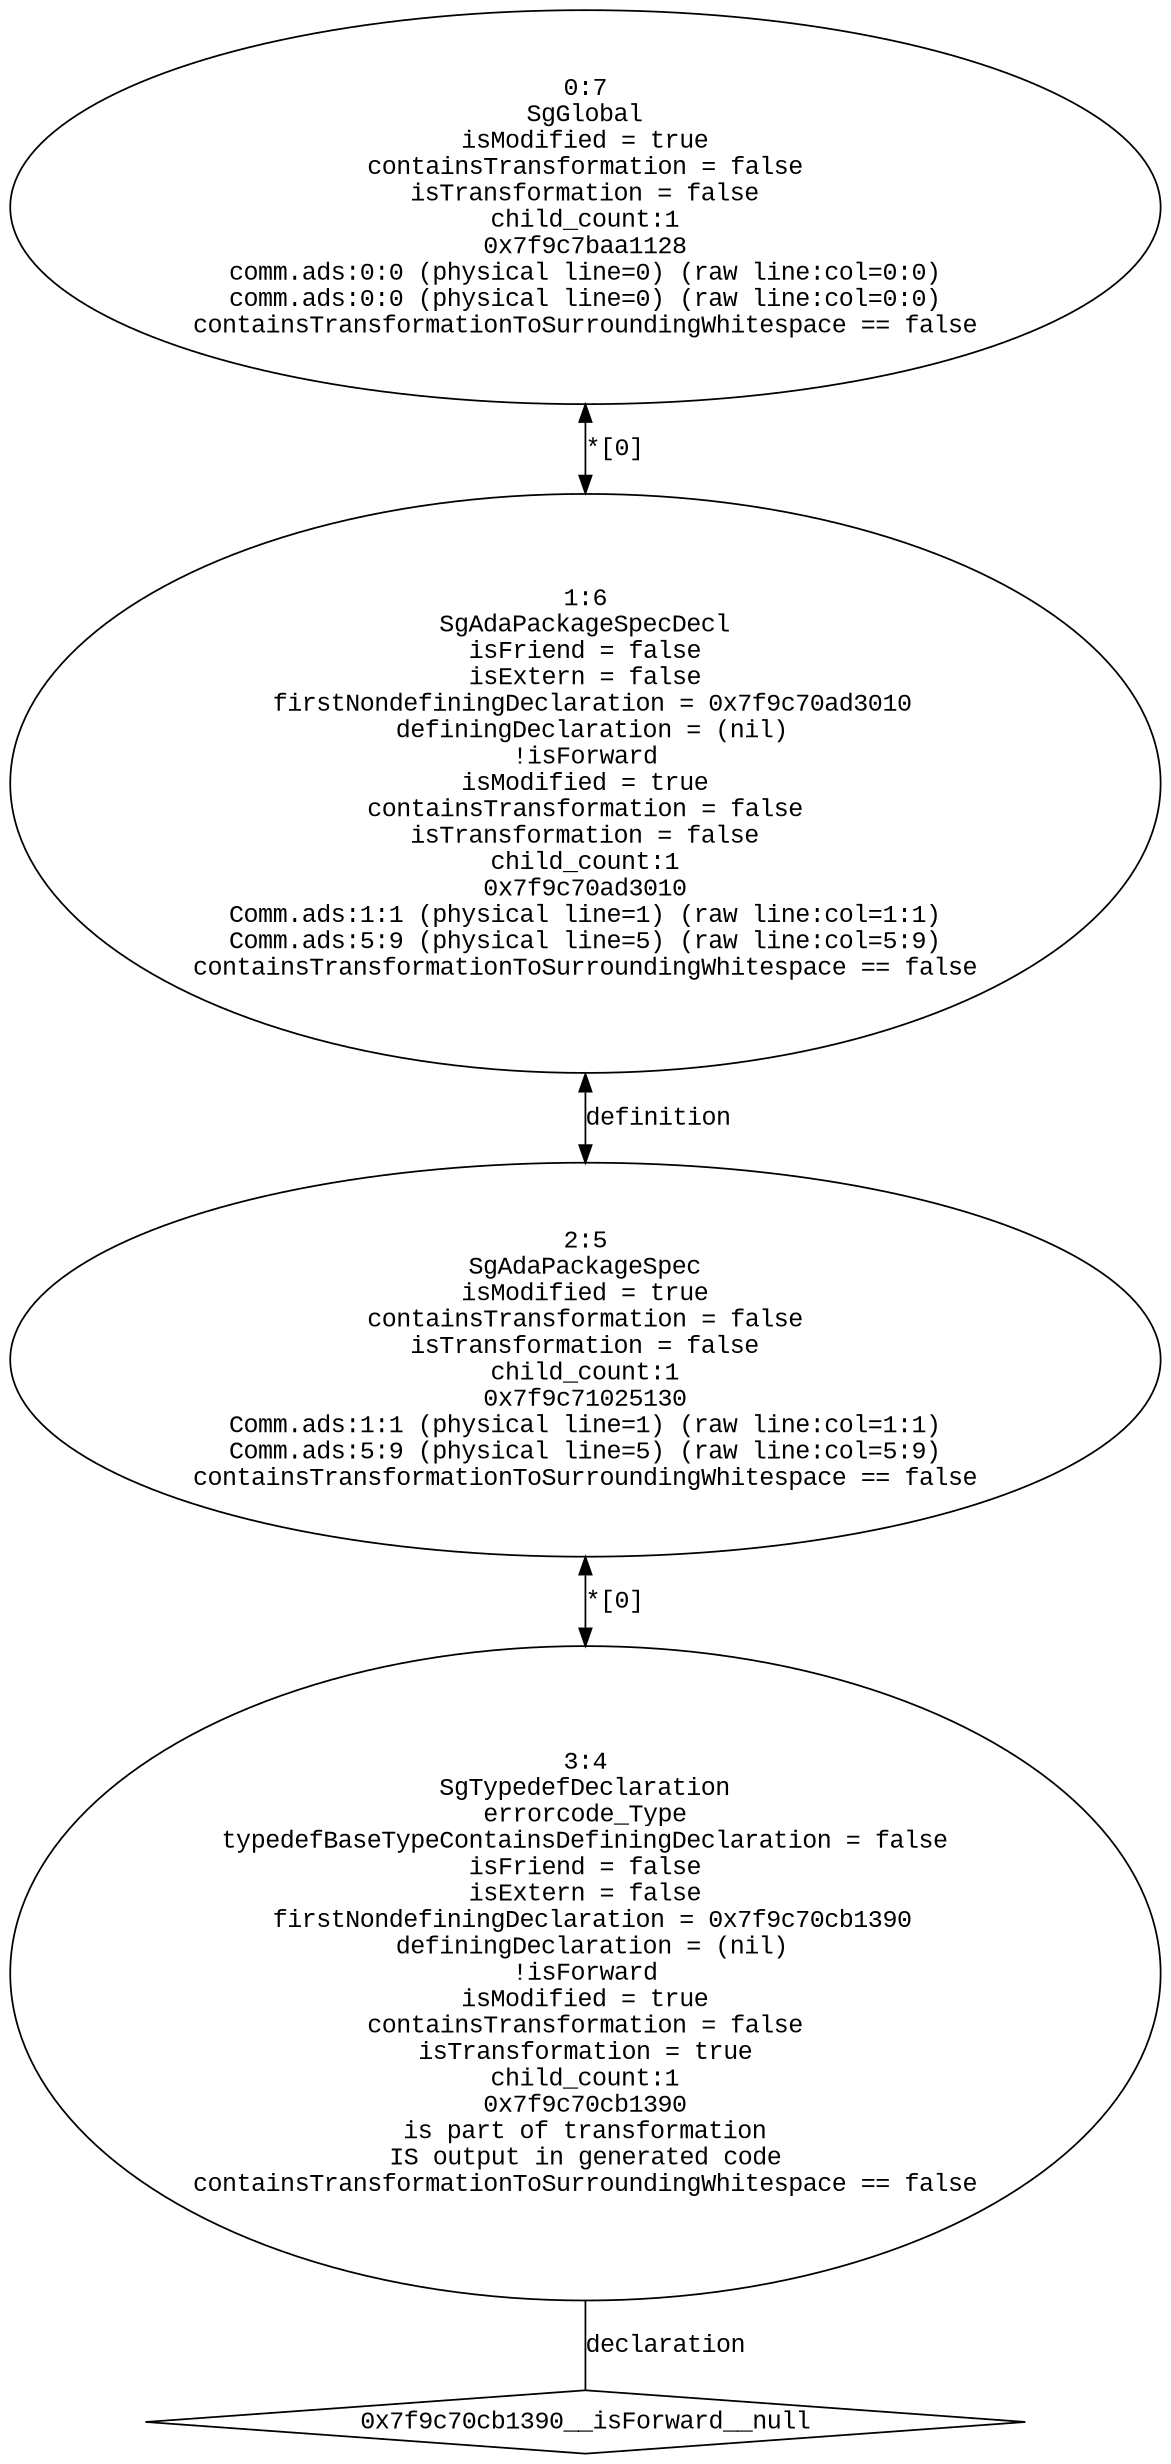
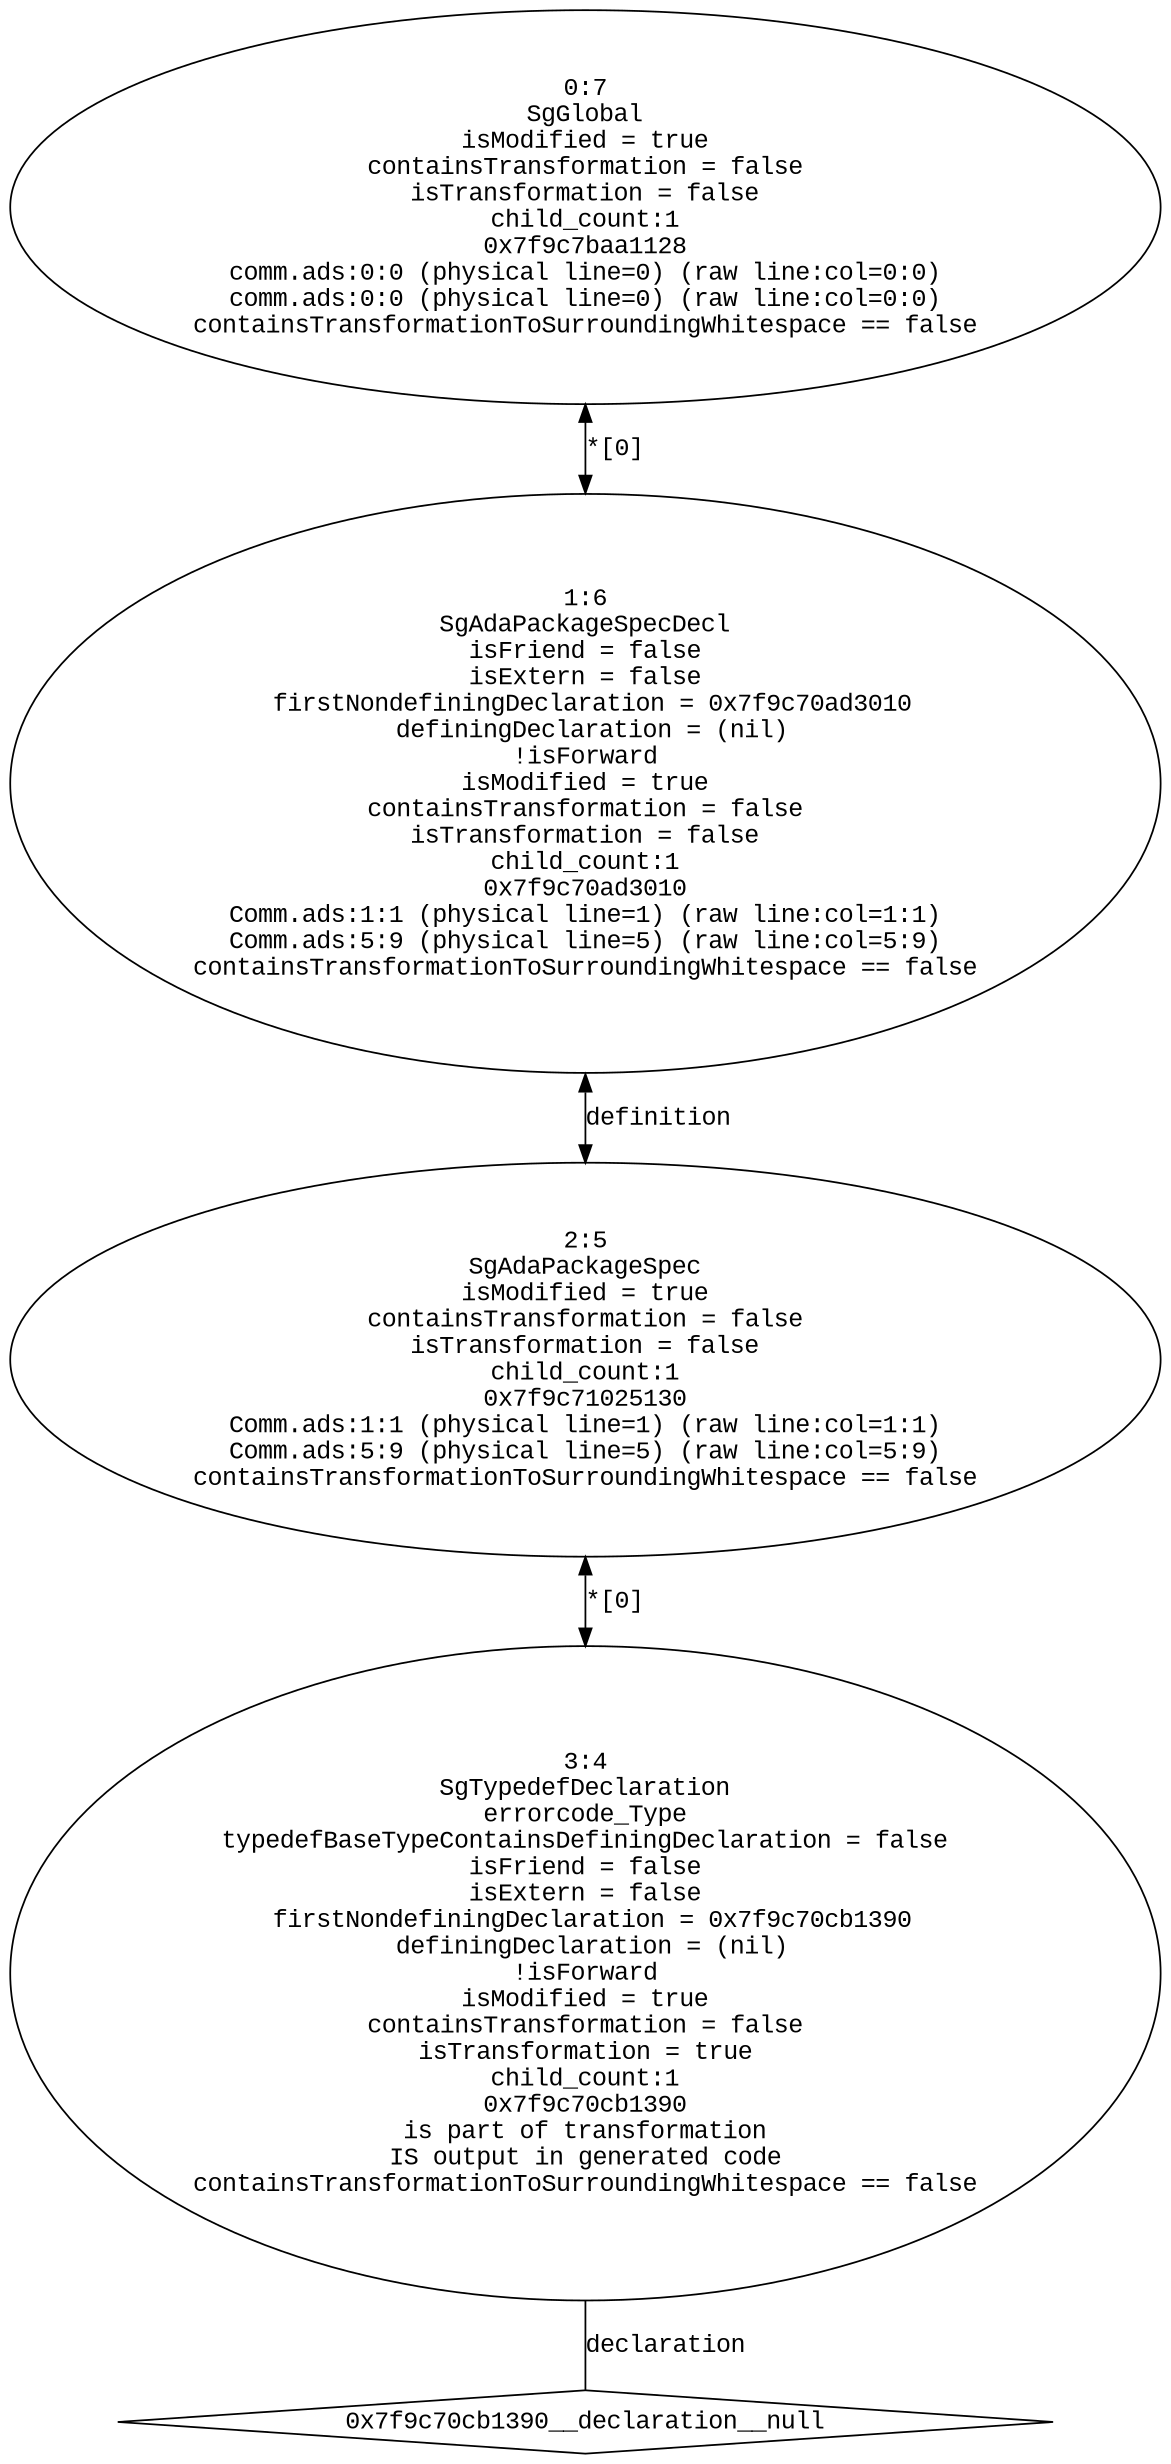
  digraph {
    fontname="Liberation Mono"
    node [fontname="Liberation Mono"]
    edge [dir=both fontname="Liberation Mono"]
    n1 [label="3:4\nSgTypedefDeclaration\nerrorcode_Type\n typedefBaseTypeContainsDefiningDeclaration = false \n isFriend = false \n isExtern = false \n firstNondefiningDeclaration = 0x7f9c70cb1390\n definingDeclaration = (nil)\n!isForward\nisModified = true\ncontainsTransformation = false\nisTransformation = true\nchild_count:1\n0x7f9c70cb1390\nis part of transformation\nIS output in generated code\ncontainsTransformationToSurroundingWhitespace == false\n"]
-   "0x7f9c70cb1390__declaration__null" [shape=diamond label="0x7f9c70cb1390__isForward__null"]
+   "0x7f9c70cb1390__declaration__null" [shape=diamond]
    n3 [label="2:5\nSgAdaPackageSpec\nisModified = true\ncontainsTransformation = false\nisTransformation = false\nchild_count:1\n0x7f9c71025130\nComm.ads:1:1 (physical line=1) (raw line:col=1:1)\nComm.ads:5:9 (physical line=5) (raw line:col=5:9)\ncontainsTransformationToSurroundingWhitespace == false\n"]
    n4 [label="1:6\nSgAdaPackageSpecDecl\n isFriend = false \n isExtern = false \n firstNondefiningDeclaration = 0x7f9c70ad3010\n definingDeclaration = (nil)\n!isForward\nisModified = true\ncontainsTransformation = false\nisTransformation = false\nchild_count:1\n0x7f9c70ad3010\nComm.ads:1:1 (physical line=1) (raw line:col=1:1)\nComm.ads:5:9 (physical line=5) (raw line:col=5:9)\ncontainsTransformationToSurroundingWhitespace == false\n"]
    n5 [label="0:7\nSgGlobal\nisModified = true\ncontainsTransformation = false\nisTransformation = false\nchild_count:1\n0x7f9c7baa1128\ncomm.ads:0:0 (physical line=0) (raw line:col=0:0)\ncomm.ads:0:0 (physical line=0) (raw line:col=0:0)\ncontainsTransformationToSurroundingWhitespace == false\n"]
    n1 -> "0x7f9c70cb1390__declaration__null" [dir=none label=declaration]
    n3 -> n1 [label="*[0]"]
    n4 -> n3 [label=definition]
    n5 -> n4 [label="*[0]"]
  }
